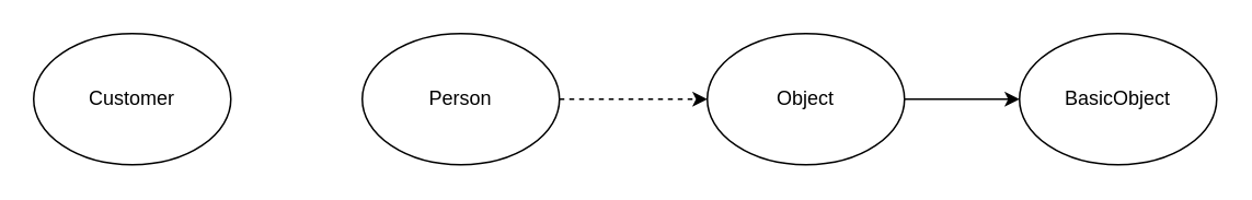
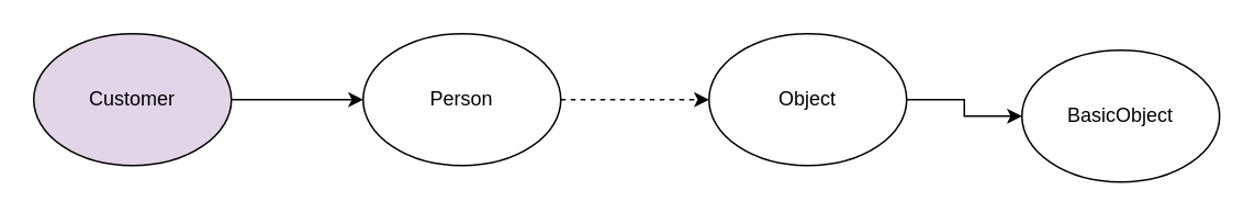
  <mxCell id="0" />
  <mxCell id="1" parent="0" />
- <mxCell id="3" value="Customer" style="ellipse;whiteSpace=wrap;html=1;" vertex="1" parent="1"><mxGeometry x="20" y="20" width="120" height="80" as="geometry" /></mxCell>
+ <mxCell id="2" value="" style="edgeStyle=orthogonalEdgeStyle;rounded=0;orthogonalLoop=1;jettySize=auto;html=1;" edge="1" parent="1" source="3" target="5"><mxGeometry relative="1" as="geometry" /></mxCell>
+ <mxCell id="3" value="Customer" style="ellipse;whiteSpace=wrap;html=1;fillColor=#e1d5e7;" vertex="1" parent="1"><mxGeometry x="20" y="20" width="120" height="80" as="geometry" /></mxCell>
  <mxCell id="4" value="" style="edgeStyle=orthogonalEdgeStyle;rounded=0;orthogonalLoop=1;jettySize=auto;html=1;dashed=1;" edge="1" parent="1" source="5" target="7"><mxGeometry relative="1" as="geometry" /></mxCell>
  <mxCell id="5" value="Person" style="ellipse;whiteSpace=wrap;html=1;" vertex="1" parent="1"><mxGeometry x="220" y="20" width="120" height="80" as="geometry" /></mxCell>
  <mxCell id="6" value="" style="edgeStyle=orthogonalEdgeStyle;rounded=0;orthogonalLoop=1;jettySize=auto;html=1;" edge="1" parent="1" source="7" target="8"><mxGeometry relative="1" as="geometry" /></mxCell>
  <mxCell id="7" value="Object" style="ellipse;whiteSpace=wrap;html=1;" vertex="1" parent="1"><mxGeometry x="430" y="20" width="120" height="80" as="geometry" /></mxCell>
- <mxCell id="8" value="BasicObject" style="ellipse;whiteSpace=wrap;html=1;" vertex="1" parent="1"><mxGeometry x="620" y="20" width="120" height="80" as="geometry" /></mxCell>
+ <mxCell id="8" value="BasicObject" style="ellipse;whiteSpace=wrap;html=1;" vertex="1" parent="1"><mxGeometry x="620" y="30" width="120" height="80" as="geometry" /></mxCell>
